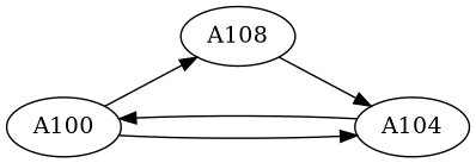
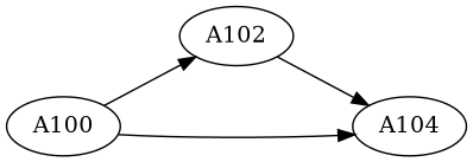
  digraph {
    rankdir=LR
    node [shape=oval]
    n1 [label=A100]
-   n2 [label=A108]
+   n2 [label=A102]
    n3 [label=A104]
    n1 -> n2
    n1 -> n3
    n2 -> n3
-   n3 -> n1
  }
